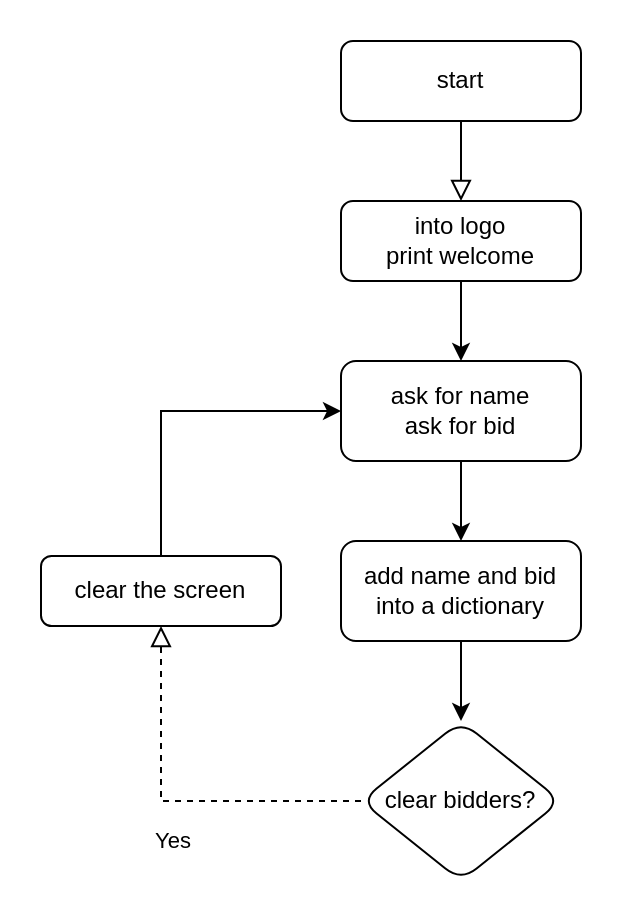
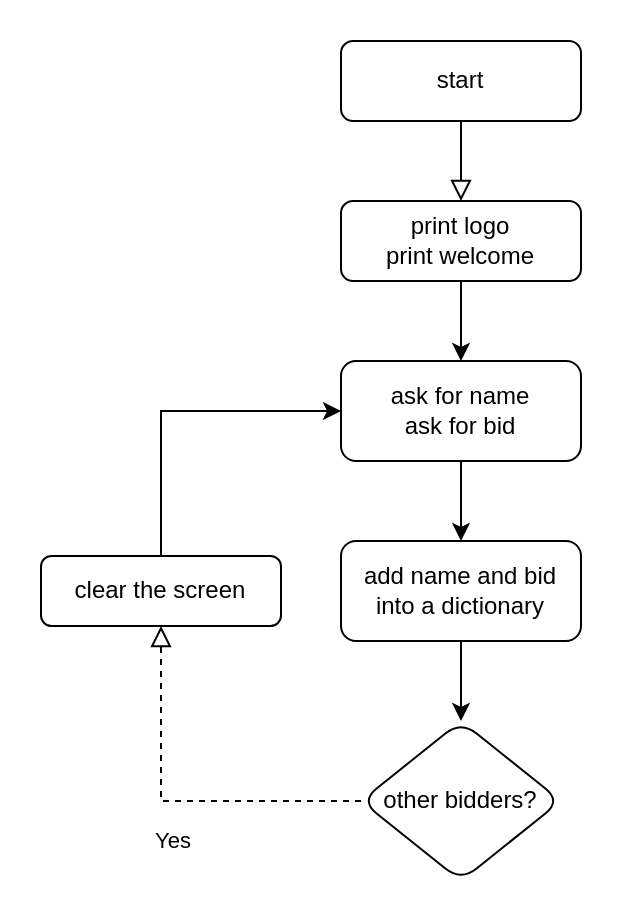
  <mxCell id="0" />
  <mxCell id="1" parent="0" />
  <mxCell id="2" value="" style="rounded=0;html=1;jettySize=auto;orthogonalLoop=1;fontSize=11;endArrow=block;endFill=0;endSize=8;strokeWidth=1;shadow=0;labelBackgroundColor=none;edgeStyle=orthogonalEdgeStyle;" parent="1" source="3" edge="1"><mxGeometry relative="1" as="geometry"><mxPoint x="230" y="100" as="targetPoint" /></mxGeometry></mxCell>
  <mxCell id="3" value="start" style="rounded=1;whiteSpace=wrap;html=1;fontSize=12;glass=0;strokeWidth=1;shadow=0;" parent="1" vertex="1"><mxGeometry x="170" y="20" width="120" height="40" as="geometry" /></mxCell>
  <mxCell id="4" value="" style="edgeStyle=orthogonalEdgeStyle;rounded=0;orthogonalLoop=1;jettySize=auto;html=1;" edge="1" parent="1" source="5" target="7"><mxGeometry relative="1" as="geometry" /></mxCell>
- <mxCell id="5" value="into logo&lt;br&gt;print welcome" style="rounded=1;whiteSpace=wrap;html=1;" vertex="1" parent="1"><mxGeometry x="170" y="100" width="120" height="40" as="geometry" /></mxCell>
+ <mxCell id="5" value="print logo&lt;br&gt;print welcome" style="rounded=1;whiteSpace=wrap;html=1;" vertex="1" parent="1"><mxGeometry x="170" y="100" width="120" height="40" as="geometry" /></mxCell>
  <mxCell id="6" value="" style="edgeStyle=orthogonalEdgeStyle;rounded=0;orthogonalLoop=1;jettySize=auto;html=1;entryX=0.5;entryY=0;entryDx=0;entryDy=0;entryPerimeter=0;" edge="1" parent="1" source="7" target="11"><mxGeometry relative="1" as="geometry"><mxPoint x="230" y="260" as="targetPoint" /></mxGeometry></mxCell>
  <mxCell id="7" value="ask for name&lt;br&gt;ask for bid" style="whiteSpace=wrap;html=1;rounded=1;" vertex="1" parent="1"><mxGeometry x="170" y="180" width="120" height="50" as="geometry" /></mxCell>
- <mxCell id="8" value="clear bidders?" style="rhombus;whiteSpace=wrap;html=1;rounded=1;" vertex="1" parent="1"><mxGeometry x="180" y="360" width="100" height="80" as="geometry" /></mxCell>
+ <mxCell id="8" value="other bidders?" style="rhombus;whiteSpace=wrap;html=1;rounded=1;" vertex="1" parent="1"><mxGeometry x="180" y="360" width="100" height="80" as="geometry" /></mxCell>
  <mxCell id="9" value="Yes" style="rounded=0;jettySize=auto;orthogonalLoop=1;fontSize=11;endArrow=block;endFill=0;endSize=8;strokeWidth=1;shadow=0;labelBackgroundColor=none;edgeStyle=orthogonalEdgeStyle;labelPosition=center;verticalLabelPosition=middle;align=center;verticalAlign=middle;fontStyle=0;html=1;labelBorderColor=none;spacing=3;horizontal=1;exitX=0;exitY=0.5;exitDx=0;exitDy=0;entryX=0.5;entryY=1;entryDx=0;entryDy=0;dashed=1;" edge="1" parent="1" source="8" target="13"><mxGeometry y="20" relative="1" as="geometry"><mxPoint as="offset" /><mxPoint x="90" y="360" as="sourcePoint" /><mxPoint x="90" y="400" as="targetPoint" /></mxGeometry></mxCell>
  <mxCell id="10" value="" style="edgeStyle=orthogonalEdgeStyle;rounded=0;orthogonalLoop=1;jettySize=auto;html=1;labelBackgroundColor=none;fontColor=#000000;align=center;" edge="1" parent="1" source="11" target="8"><mxGeometry relative="1" as="geometry" /></mxCell>
  <mxCell id="11" value="add name and bid&lt;br&gt;into a dictionary" style="rounded=1;whiteSpace=wrap;html=1;fontColor=#000000;" vertex="1" parent="1"><mxGeometry x="170" y="270" width="120" height="50" as="geometry" /></mxCell>
  <mxCell id="12" style="edgeStyle=orthogonalEdgeStyle;rounded=0;orthogonalLoop=1;jettySize=auto;html=1;exitX=0.5;exitY=0;exitDx=0;exitDy=0;entryX=0;entryY=0.5;entryDx=0;entryDy=0;labelBackgroundColor=none;fontColor=#000000;align=center;" edge="1" parent="1" source="13" target="7"><mxGeometry relative="1" as="geometry" /></mxCell>
  <mxCell id="13" value="clear the screen" style="rounded=1;whiteSpace=wrap;html=1;fontColor=#000000;" vertex="1" parent="1"><mxGeometry x="20" y="277.5" width="120" height="35" as="geometry" /></mxCell>
